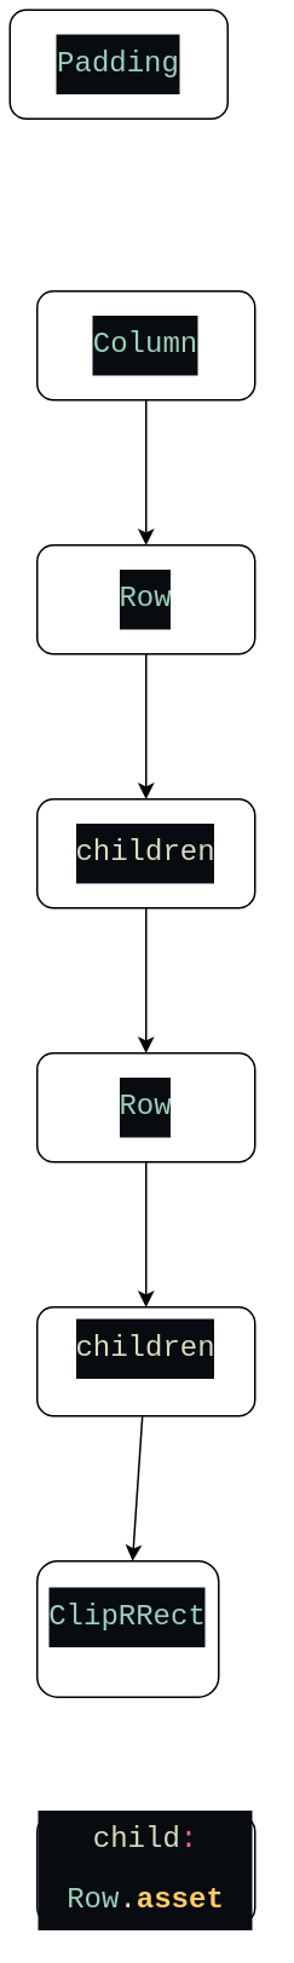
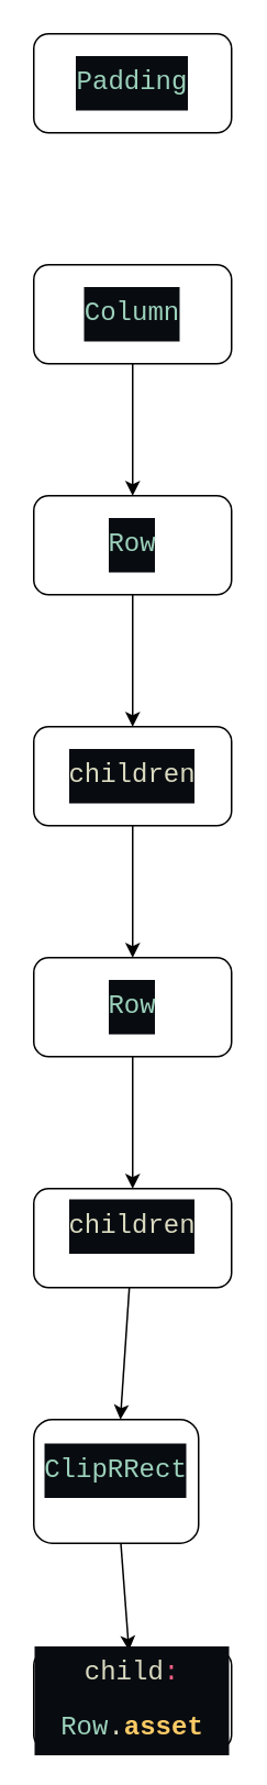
  <mxCell id="0" />
  <mxCell id="1" parent="0" />
- <mxCell id="2" value="&lt;div style=&quot;color: rgb(218, 219, 192); background-color: rgb(8, 12, 17); font-family: Hack, Consolas, &amp;quot;Courier New&amp;quot;, monospace, Consolas, &amp;quot;Courier New&amp;quot;, monospace; font-size: 16px; line-height: 33px;&quot;&gt;&lt;div style=&quot;line-height: 33px;&quot;&gt;&lt;span style=&quot;color: #9cd1bb;&quot;&gt;Padding&lt;/span&gt;&lt;/div&gt;&lt;/div&gt;" style="rounded=1;whiteSpace=wrap;html=1;" vertex="1" parent="1"><mxGeometry x="5" y="5" width="120" height="60" as="geometry" /></mxCell>
+ <mxCell id="2" value="&lt;div style=&quot;color: rgb(218, 219, 192); background-color: rgb(8, 12, 17); font-family: Hack, Consolas, &amp;quot;Courier New&amp;quot;, monospace, Consolas, &amp;quot;Courier New&amp;quot;, monospace; font-size: 16px; line-height: 33px;&quot;&gt;&lt;div style=&quot;line-height: 33px;&quot;&gt;&lt;span style=&quot;color: #9cd1bb;&quot;&gt;Padding&lt;/span&gt;&lt;/div&gt;&lt;/div&gt;" style="rounded=1;whiteSpace=wrap;html=1;" vertex="1" parent="1"><mxGeometry x="20" y="20" width="120" height="60" as="geometry" /></mxCell>
  <mxCell id="3" value="" style="edgeStyle=none;html=1;" edge="1" parent="1" source="4" target="6"><mxGeometry relative="1" as="geometry" /></mxCell>
  <mxCell id="4" value="&lt;div style=&quot;color: rgb(218, 219, 192); background-color: rgb(8, 12, 17); font-family: Hack, Consolas, &amp;quot;Courier New&amp;quot;, monospace, Consolas, &amp;quot;Courier New&amp;quot;, monospace; font-size: 16px; line-height: 33px;&quot;&gt;&lt;span style=&quot;color: #9cd1bb;&quot;&gt;Column&lt;/span&gt;&lt;/div&gt;" style="whiteSpace=wrap;html=1;rounded=1;" vertex="1" parent="1"><mxGeometry x="20" y="160" width="120" height="60" as="geometry" /></mxCell>
  <mxCell id="5" value="" style="edgeStyle=none;html=1;" edge="1" parent="1" source="6" target="8"><mxGeometry relative="1" as="geometry" /></mxCell>
  <mxCell id="6" value="&lt;div style=&quot;color: rgb(218, 219, 192); background-color: rgb(8, 12, 17); font-family: Hack, Consolas, &amp;quot;Courier New&amp;quot;, monospace, Consolas, &amp;quot;Courier New&amp;quot;, monospace; font-size: 16px; line-height: 33px;&quot;&gt;&lt;span style=&quot;color: #9cd1bb;&quot;&gt;Row&lt;/span&gt;&lt;/div&gt;" style="whiteSpace=wrap;html=1;rounded=1;" vertex="1" parent="1"><mxGeometry x="20" y="300" width="120" height="60" as="geometry" /></mxCell>
  <mxCell id="7" value="" style="edgeStyle=none;html=1;" edge="1" parent="1" source="8" target="10"><mxGeometry relative="1" as="geometry" /></mxCell>
  <mxCell id="8" value="&lt;div style=&quot;color: rgb(218, 219, 192); background-color: rgb(8, 12, 17); font-family: Hack, Consolas, &amp;quot;Courier New&amp;quot;, monospace, Consolas, &amp;quot;Courier New&amp;quot;, monospace; font-size: 16px; line-height: 33px;&quot;&gt;children&lt;/div&gt;" style="whiteSpace=wrap;html=1;rounded=1;" vertex="1" parent="1"><mxGeometry x="20" y="440" width="120" height="60" as="geometry" /></mxCell>
  <mxCell id="9" value="" style="edgeStyle=none;html=1;" edge="1" parent="1" source="10" target="12"><mxGeometry relative="1" as="geometry" /></mxCell>
  <mxCell id="10" value="&lt;div style=&quot;color: rgb(218, 219, 192); background-color: rgb(8, 12, 17); font-family: Hack, Consolas, &amp;quot;Courier New&amp;quot;, monospace, Consolas, &amp;quot;Courier New&amp;quot;, monospace; font-size: 16px; line-height: 33px;&quot;&gt;&lt;span style=&quot;color: #9cd1bb;&quot;&gt;Row&lt;/span&gt;&lt;/div&gt;" style="whiteSpace=wrap;html=1;rounded=1;" vertex="1" parent="1"><mxGeometry x="20" y="580" width="120" height="60" as="geometry" /></mxCell>
  <mxCell id="11" value="" style="edgeStyle=none;html=1;" edge="1" parent="1" source="12" target="14"><mxGeometry relative="1" as="geometry" /></mxCell>
  <mxCell id="12" value="&#10;&lt;div style=&quot;color: rgb(218, 219, 192); background-color: rgb(8, 12, 17); font-family: Hack, Consolas, &amp;quot;Courier New&amp;quot;, monospace, Consolas, &amp;quot;Courier New&amp;quot;, monospace; font-weight: normal; font-size: 16px; line-height: 33px;&quot;&gt;&lt;div&gt;&lt;span style=&quot;color: #dadbc0;&quot;&gt;children&lt;/span&gt;&lt;/div&gt;&lt;/div&gt;&#10;&#10;" style="whiteSpace=wrap;html=1;rounded=1;" vertex="1" parent="1"><mxGeometry x="20" y="720" width="120" height="60" as="geometry" /></mxCell>
+ <mxCell id="13" value="" style="edgeStyle=none;html=1;" edge="1" parent="1" source="14" target="15"><mxGeometry relative="1" as="geometry" /></mxCell>
  <mxCell id="14" value="&#10;&lt;div style=&quot;color: rgb(218, 219, 192); background-color: rgb(8, 12, 17); font-family: Hack, Consolas, &amp;quot;Courier New&amp;quot;, monospace, Consolas, &amp;quot;Courier New&amp;quot;, monospace; font-weight: normal; font-size: 16px; line-height: 33px;&quot;&gt;&lt;div&gt;&lt;span style=&quot;color: #9cd1bb;&quot;&gt;ClipRRect&lt;/span&gt;&lt;/div&gt;&lt;/div&gt;&#10;&#10;" style="whiteSpace=wrap;html=1;rounded=1;" vertex="1" parent="1"><mxGeometry x="20" y="860" width="100" height="75" as="geometry" /></mxCell>
  <mxCell id="15" value="&lt;div style=&quot;color: rgb(218, 219, 192); background-color: rgb(8, 12, 17); font-family: Hack, Consolas, &amp;quot;Courier New&amp;quot;, monospace, Consolas, &amp;quot;Courier New&amp;quot;, monospace; font-size: 16px; line-height: 33px;&quot;&gt;child&lt;span style=&quot;color: #ff6188;&quot;&gt;:&lt;/span&gt; &lt;span style=&quot;color: #9cd1bb;&quot;&gt;Row&lt;/span&gt;.&lt;span style=&quot;color: #ffcc66;font-weight: bold;&quot;&gt;asset&lt;/span&gt;&lt;/div&gt;" style="whiteSpace=wrap;html=1;rounded=1;" vertex="1" parent="1"><mxGeometry x="20" y="1000" width="120" height="60" as="geometry" /></mxCell>
